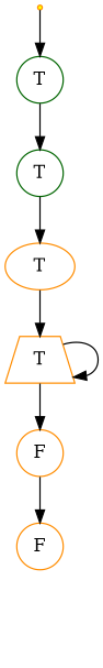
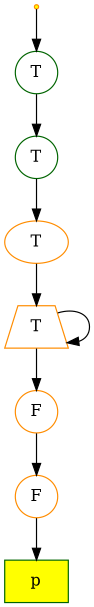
  digraph {
    rankdir=TB
    node [shape=circle color=darkorange]
    n1 [label=T color=darkgreen]
    n2 [label=T color=darkgreen]
    n3 [label=T shape=ellipse]
    n4 [label=T shape=trapezium]
    n5 [label=F]
    n6 [label=F]
+   n7 [fillcolor=yellow label=p shape=box style=filled color=darkgreen]
    n8 [fillcolor=yellow label=p shape=point style=filled]
    n1 -> n2
    n2 -> n3
    n3 -> n4
    n4 -> n4
    n4 -> n5
    n5 -> n6
+   n6 -> n7
    n8 -> n1
  }
